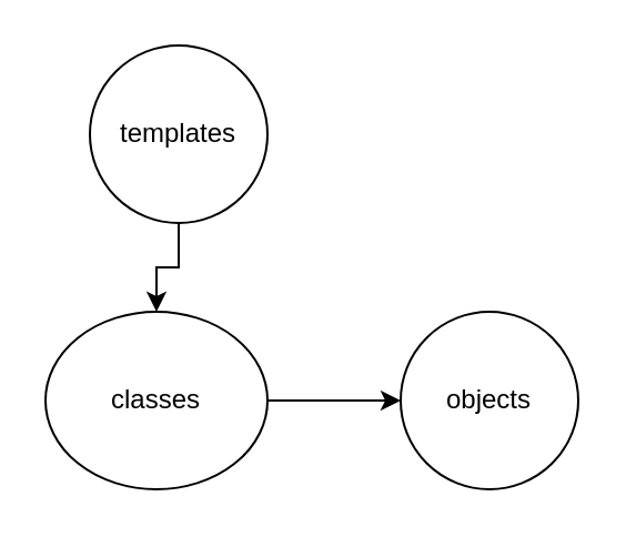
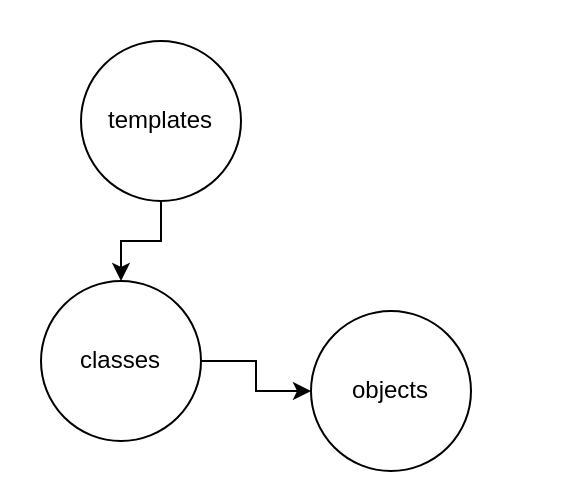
  <mxCell id="0" />
  <mxCell id="1" parent="0" />
  <mxCell id="2" style="edgeStyle=orthogonalEdgeStyle;rounded=0;orthogonalLoop=1;jettySize=auto;html=1;entryX=0.5;entryY=0;entryDx=0;entryDy=0;" edge="1" parent="1" source="3" target="5"><mxGeometry relative="1" as="geometry" /></mxCell>
  <mxCell id="3" value="templates" style="ellipse;whiteSpace=wrap;html=1;aspect=fixed;" vertex="1" parent="1"><mxGeometry x="40" y="20" width="80" height="80" as="geometry" /></mxCell>
  <mxCell id="4" style="edgeStyle=orthogonalEdgeStyle;rounded=0;orthogonalLoop=1;jettySize=auto;html=1;entryX=0;entryY=0.5;entryDx=0;entryDy=0;" edge="1" parent="1" source="5" target="6"><mxGeometry relative="1" as="geometry" /></mxCell>
- <mxCell id="5" value="classes" style="ellipse;whiteSpace=wrap;html=1;aspect=fixed;" vertex="1" parent="1"><mxGeometry x="20" y="140" width="100" height="80" as="geometry" /></mxCell>
- <mxCell id="6" value="objects" style="ellipse;whiteSpace=wrap;html=1;aspect=fixed;" vertex="1" parent="1"><mxGeometry x="180" y="140" width="80" height="80" as="geometry" /></mxCell>
+ <mxCell id="5" value="classes" style="ellipse;whiteSpace=wrap;html=1;aspect=fixed;" vertex="1" parent="1"><mxGeometry x="20" y="140" width="80" height="80" as="geometry" /></mxCell>
+ <mxCell id="6" value="objects" style="ellipse;whiteSpace=wrap;html=1;aspect=fixed;" vertex="1" parent="1"><mxGeometry x="155" y="155" width="80" height="80" as="geometry" /></mxCell>
